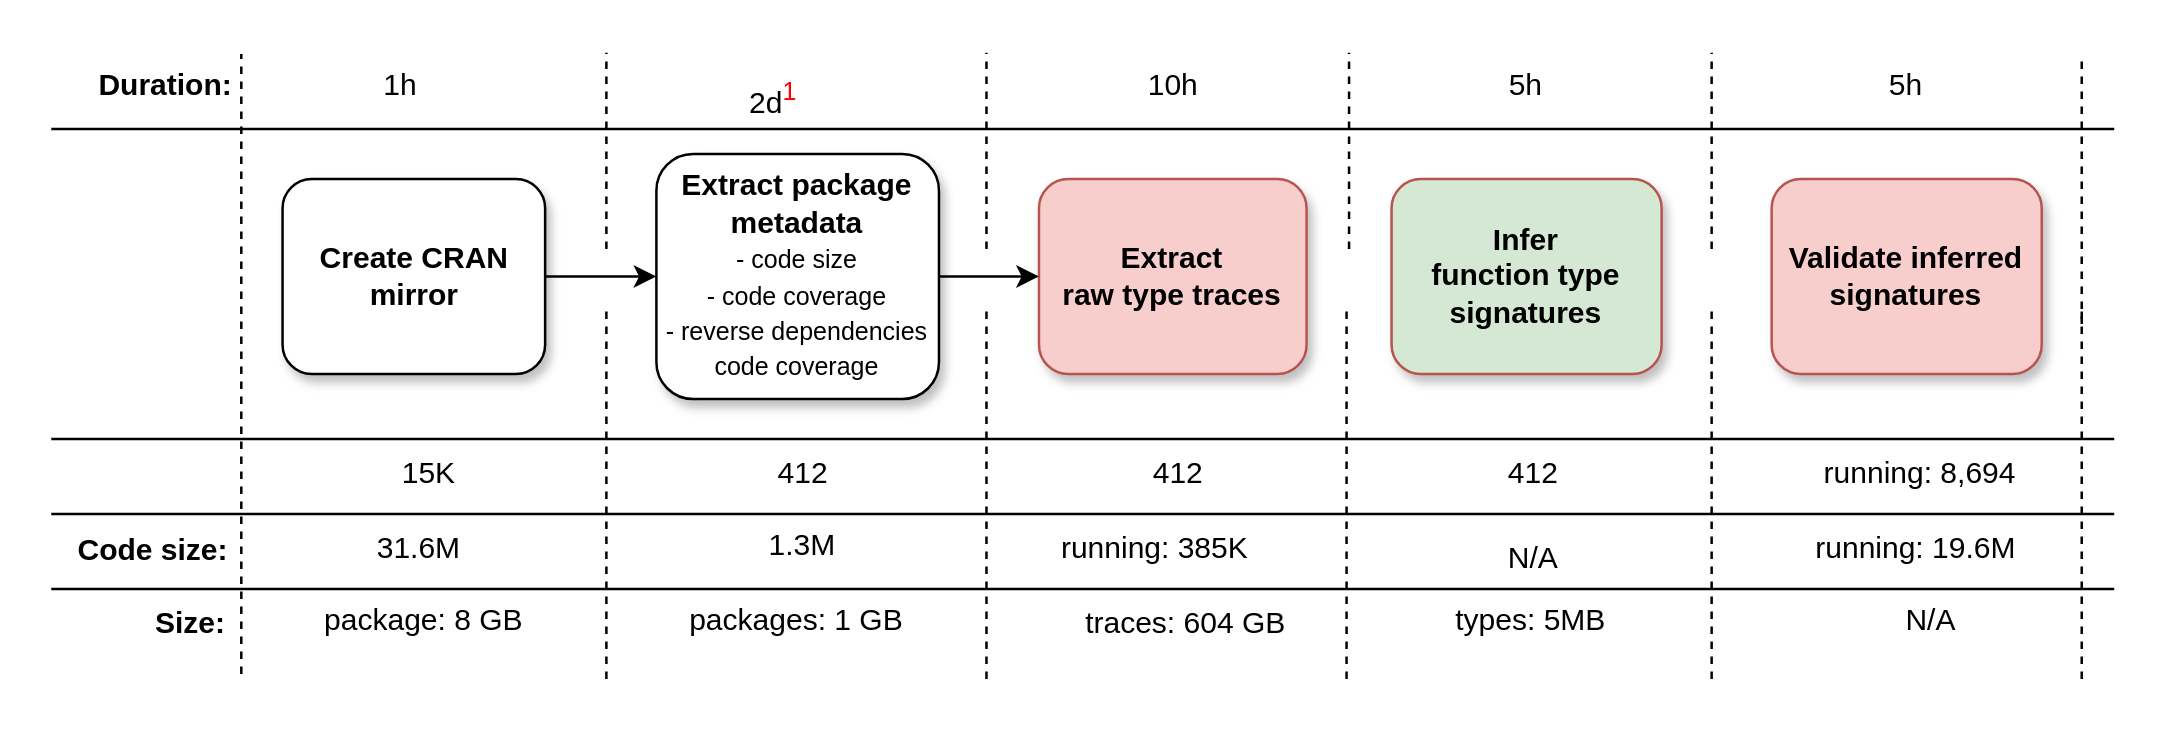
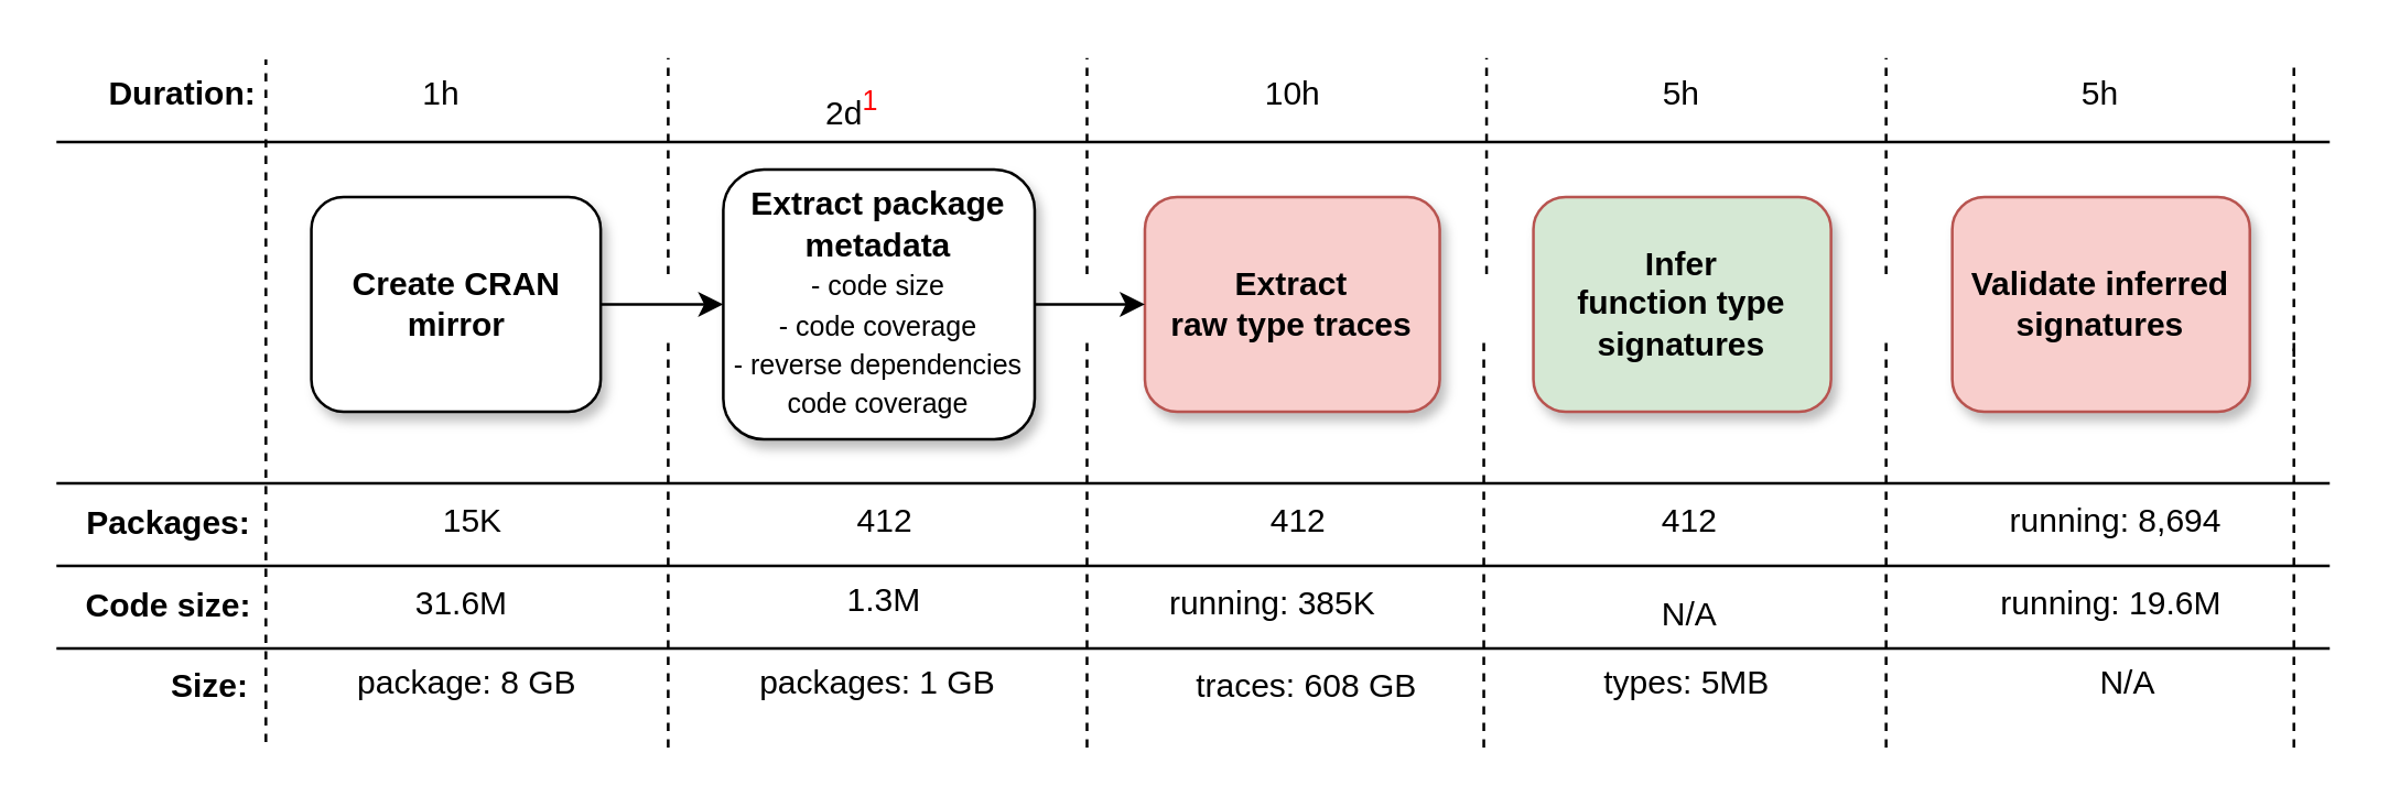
  <mxCell id="0" />
  <mxCell id="1" parent="0" />
  <mxCell id="2" style="edgeStyle=orthogonalEdgeStyle;rounded=0;orthogonalLoop=1;jettySize=auto;html=1;exitX=1;exitY=0.5;exitDx=0;exitDy=0;entryX=0;entryY=0.5;entryDx=0;entryDy=0;" parent="1" source="3" target="4" edge="1"><mxGeometry relative="1" as="geometry" /></mxCell>
  <mxCell id="3" value="Create CRAN mirror" style="whiteSpace=wrap;html=1;rounded=1;shadow=1;fontStyle=1" parent="1" vertex="1"><mxGeometry x="112.5" y="71" width="105" height="78" as="geometry" /></mxCell>
  <mxCell id="4" value="Extract package&lt;br&gt;metadata &lt;br&gt;&lt;span style=&quot;font-weight: normal ; font-size: 10px&quot;&gt;- code size&lt;br&gt;- code coverage&lt;br&gt;- reverse dependencies code coverage&lt;/span&gt;" style="whiteSpace=wrap;html=1;rounded=1;shadow=1;fontStyle=1" parent="1" vertex="1"><mxGeometry x="262" y="61" width="113" height="98" as="geometry" /></mxCell>
  <mxCell id="5" value="&lt;div&gt;Extract &lt;br&gt;raw type traces&lt;br&gt;&lt;/div&gt;" style="whiteSpace=wrap;html=1;rounded=1;shadow=1;fontStyle=1;fillColor=#f8cecc;strokeColor=#b85450;" parent="1" vertex="1"><mxGeometry x="415" y="71" width="107" height="78" as="geometry" /></mxCell>
  <mxCell id="6" value="Infer &lt;br&gt;function type signatures" style="whiteSpace=wrap;html=1;rounded=1;shadow=1;fontStyle=1;fillColor=#d5e8d4;strokeColor=#b85450;" parent="1" vertex="1"><mxGeometry x="556" y="71" width="108" height="78" as="geometry" /></mxCell>
  <mxCell id="7" value="Validate inferred signatures" style="whiteSpace=wrap;html=1;rounded=1;shadow=1;fontStyle=1;fillColor=#f8cecc;strokeColor=#b85450;" parent="1" vertex="1"><mxGeometry x="708" y="71" width="108" height="78" as="geometry" /></mxCell>
  <mxCell id="8" style="edgeStyle=orthogonalEdgeStyle;rounded=0;orthogonalLoop=1;jettySize=auto;html=1;entryX=0;entryY=0.5;entryDx=0;entryDy=0;exitX=1;exitY=0.5;exitDx=0;exitDy=0;" parent="1" source="4" target="5" edge="1"><mxGeometry relative="1" as="geometry"><mxPoint x="342" y="101" as="sourcePoint" /><mxPoint x="272" y="111" as="targetPoint" /></mxGeometry></mxCell>
+ <mxCell id="9" value="Packages:" style="text;html=1;strokeColor=none;fillColor=none;align=center;verticalAlign=middle;whiteSpace=wrap;rounded=0;fontStyle=1" parent="1" vertex="1"><mxGeometry x="36" y="180" width="50" height="20" as="geometry" /></mxCell>
  <mxCell id="10" value="Code size:" style="text;html=1;strokeColor=none;fillColor=none;align=center;verticalAlign=middle;whiteSpace=wrap;rounded=0;fontStyle=1" parent="1" vertex="1"><mxGeometry x="26" y="210" width="70" height="20" as="geometry" /></mxCell>
  <mxCell id="11" value="" style="endArrow=none;html=1;" parent="1" edge="1"><mxGeometry width="50" height="50" relative="1" as="geometry"><mxPoint x="20" y="205" as="sourcePoint" /><mxPoint x="845" y="205" as="targetPoint" /></mxGeometry></mxCell>
  <mxCell id="12" value="" style="endArrow=none;html=1;" parent="1" edge="1"><mxGeometry width="50" height="50" relative="1" as="geometry"><mxPoint x="20" y="235" as="sourcePoint" /><mxPoint x="845" y="235" as="targetPoint" /></mxGeometry></mxCell>
  <mxCell id="13" value="" style="endArrow=none;dashed=1;html=1;fontStyle=1" parent="1" edge="1"><mxGeometry width="50" height="50" relative="1" as="geometry"><mxPoint x="96" y="269" as="sourcePoint" /><mxPoint x="96" y="21" as="targetPoint" /></mxGeometry></mxCell>
  <mxCell id="14" value="" style="endArrow=none;dashed=1;html=1;" parent="1" edge="1"><mxGeometry width="50" height="50" relative="1" as="geometry"><mxPoint x="242" y="271" as="sourcePoint" /><mxPoint x="242" y="121" as="targetPoint" /></mxGeometry></mxCell>
  <mxCell id="15" value="" style="endArrow=none;dashed=1;html=1;" parent="1" edge="1"><mxGeometry width="50" height="50" relative="1" as="geometry"><mxPoint x="394" y="271" as="sourcePoint" /><mxPoint x="394" y="121" as="targetPoint" /></mxGeometry></mxCell>
  <mxCell id="16" value="" style="endArrow=none;dashed=1;html=1;" parent="1" edge="1"><mxGeometry width="50" height="50" relative="1" as="geometry"><mxPoint x="538" y="271" as="sourcePoint" /><mxPoint x="538" y="121" as="targetPoint" /></mxGeometry></mxCell>
  <mxCell id="17" value="" style="endArrow=none;dashed=1;html=1;" parent="1" edge="1"><mxGeometry width="50" height="50" relative="1" as="geometry"><mxPoint x="684" y="271" as="sourcePoint" /><mxPoint x="684" y="121" as="targetPoint" /></mxGeometry></mxCell>
  <mxCell id="18" value="" style="endArrow=none;dashed=1;html=1;" parent="1" edge="1"><mxGeometry width="50" height="50" relative="1" as="geometry"><mxPoint x="832" y="271" as="sourcePoint" /><mxPoint x="832" y="121" as="targetPoint" /></mxGeometry></mxCell>
  <mxCell id="19" value="1h" style="text;html=1;strokeColor=none;fillColor=none;align=center;verticalAlign=middle;whiteSpace=wrap;rounded=0;" parent="1" vertex="1"><mxGeometry x="140" y="24" width="40" height="20" as="geometry" /></mxCell>
  <mxCell id="20" value="Duration:" style="text;html=1;strokeColor=none;fillColor=none;align=center;verticalAlign=middle;whiteSpace=wrap;rounded=0;fontStyle=1" parent="1" vertex="1"><mxGeometry x="41" y="24" width="50" height="20" as="geometry" /></mxCell>
  <mxCell id="21" value="2d&lt;font color=&quot;#FF0000&quot;&gt;&lt;sup&gt;1&lt;/sup&gt;&lt;/font&gt;" style="text;html=1;strokeColor=none;fillColor=none;align=center;verticalAlign=middle;whiteSpace=wrap;rounded=0;" parent="1" vertex="1"><mxGeometry x="288.5" y="29" width="40" height="20" as="geometry" /></mxCell>
  <mxCell id="22" value="10h" style="text;html=1;strokeColor=none;fillColor=none;align=center;verticalAlign=middle;whiteSpace=wrap;rounded=0;" parent="1" vertex="1"><mxGeometry x="448.5" y="24" width="40" height="20" as="geometry" /></mxCell>
  <mxCell id="23" value="5h" style="text;html=1;strokeColor=none;fillColor=none;align=center;verticalAlign=middle;whiteSpace=wrap;rounded=0;" parent="1" vertex="1"><mxGeometry x="590" y="24" width="40" height="20" as="geometry" /></mxCell>
  <mxCell id="24" value="5h" style="text;html=1;strokeColor=none;fillColor=none;align=center;verticalAlign=middle;whiteSpace=wrap;rounded=0;" parent="1" vertex="1"><mxGeometry x="737" y="24" width="50" height="20" as="geometry" /></mxCell>
  <mxCell id="25" value="15K" style="text;html=1;align=right;" parent="1" vertex="1"><mxGeometry x="147.5" y="175" width="35" height="30" as="geometry" /></mxCell>
  <mxCell id="26" value="31.6M" style="text;html=1;align=right;" parent="1" vertex="1"><mxGeometry x="140" y="205" width="45" height="30" as="geometry" /></mxCell>
  <mxCell id="27" value="412" style="text;html=1;align=right;" parent="1" vertex="1"><mxGeometry x="305" y="175" width="27" height="30" as="geometry" /></mxCell>
  <mxCell id="28" value="1.3M" style="text;html=1;align=right;" parent="1" vertex="1"><mxGeometry x="302.5" y="204" width="32" height="30" as="geometry" /></mxCell>
  <mxCell id="29" value="412" style="text;html=1;align=right;" parent="1" vertex="1"><mxGeometry x="455" y="175" width="27" height="30" as="geometry" /></mxCell>
  <mxCell id="30" value="running: 385K" style="text;html=1;align=right;" parent="1" vertex="1"><mxGeometry x="436.88" y="205" width="63.25" height="30" as="geometry" /></mxCell>
  <mxCell id="31" value="412" style="text;html=1;align=right;" parent="1" vertex="1"><mxGeometry x="596.5" y="175" width="27" height="30" as="geometry" /></mxCell>
  <mxCell id="32" value="running: 8,694" style="text;html=1;align=right;" parent="1" vertex="1"><mxGeometry x="697" y="175" width="110" height="30" as="geometry" /></mxCell>
  <mxCell id="33" value="running: 19.6M" style="text;html=1;align=right;" parent="1" vertex="1"><mxGeometry x="717" y="205" width="90" height="30" as="geometry" /></mxCell>
  <mxCell id="34" value="" style="endArrow=none;html=1;" parent="1" edge="1"><mxGeometry width="50" height="50" relative="1" as="geometry"><mxPoint x="20" y="51" as="sourcePoint" /><mxPoint x="845" y="51" as="targetPoint" /></mxGeometry></mxCell>
  <mxCell id="35" value="" style="endArrow=none;dashed=1;html=1;" parent="1" edge="1"><mxGeometry width="50" height="50" relative="1" as="geometry"><mxPoint x="242" y="99" as="sourcePoint" /><mxPoint x="242" y="20.5" as="targetPoint" /></mxGeometry></mxCell>
  <mxCell id="36" value="" style="endArrow=none;dashed=1;html=1;" parent="1" edge="1"><mxGeometry width="50" height="50" relative="1" as="geometry"><mxPoint x="394" y="99" as="sourcePoint" /><mxPoint x="394" y="20.5" as="targetPoint" /></mxGeometry></mxCell>
  <mxCell id="37" value="" style="endArrow=none;dashed=1;html=1;" parent="1" edge="1"><mxGeometry width="50" height="50" relative="1" as="geometry"><mxPoint x="539" y="99" as="sourcePoint" /><mxPoint x="539" y="20.5" as="targetPoint" /></mxGeometry></mxCell>
  <mxCell id="38" value="" style="endArrow=none;dashed=1;html=1;" parent="1" edge="1"><mxGeometry width="50" height="50" relative="1" as="geometry"><mxPoint x="684" y="99" as="sourcePoint" /><mxPoint x="684" y="20.5" as="targetPoint" /></mxGeometry></mxCell>
  <mxCell id="39" value="" style="endArrow=none;dashed=1;html=1;" parent="1" edge="1"><mxGeometry width="50" height="50" relative="1" as="geometry"><mxPoint x="832" y="129" as="sourcePoint" /><mxPoint x="832" y="21" as="targetPoint" /></mxGeometry></mxCell>
  <mxCell id="40" value="Size:" style="text;html=1;strokeColor=none;fillColor=none;align=center;verticalAlign=middle;whiteSpace=wrap;rounded=0;fontStyle=1" parent="1" vertex="1"><mxGeometry x="54" y="239" width="44" height="20" as="geometry" /></mxCell>
  <mxCell id="41" value="package: 8 GB" style="text;html=1;align=right;" parent="1" vertex="1"><mxGeometry x="120" y="234" width="90" height="30" as="geometry" /></mxCell>
  <mxCell id="42" value="packages: 1 GB" style="text;html=1;align=right;" parent="1" vertex="1"><mxGeometry x="315" y="234" width="47" height="30" as="geometry" /></mxCell>
- <mxCell id="43" value="traces: 604 GB" style="text;html=1;align=right;" parent="1" vertex="1"><mxGeometry x="423.51" y="235" width="91.49" height="34" as="geometry" /></mxCell>
+ <mxCell id="43" value="traces: 608 GB" style="text;html=1;align=right;" parent="1" vertex="1"><mxGeometry x="423.51" y="235" width="91.49" height="34" as="geometry" /></mxCell>
  <mxCell id="44" value="types: 5MB" style="text;html=1;align=right;" parent="1" vertex="1"><mxGeometry x="577.5" y="234" width="65" height="30" as="geometry" /></mxCell>
  <mxCell id="45" value="N/A" style="text;html=1;align=right;" parent="1" vertex="1"><mxGeometry x="741" y="234" width="42" height="30" as="geometry" /></mxCell>
  <mxCell id="46" value="" style="endArrow=none;html=1;" parent="1" edge="1"><mxGeometry width="50" height="50" relative="1" as="geometry"><mxPoint x="20" y="175" as="sourcePoint" /><mxPoint x="845" y="175" as="targetPoint" /></mxGeometry></mxCell>
  <mxCell id="47" value="N/A" style="text;html=1;align=right;" parent="1" vertex="1"><mxGeometry x="581.5" y="209" width="42" height="30" as="geometry" /></mxCell>
